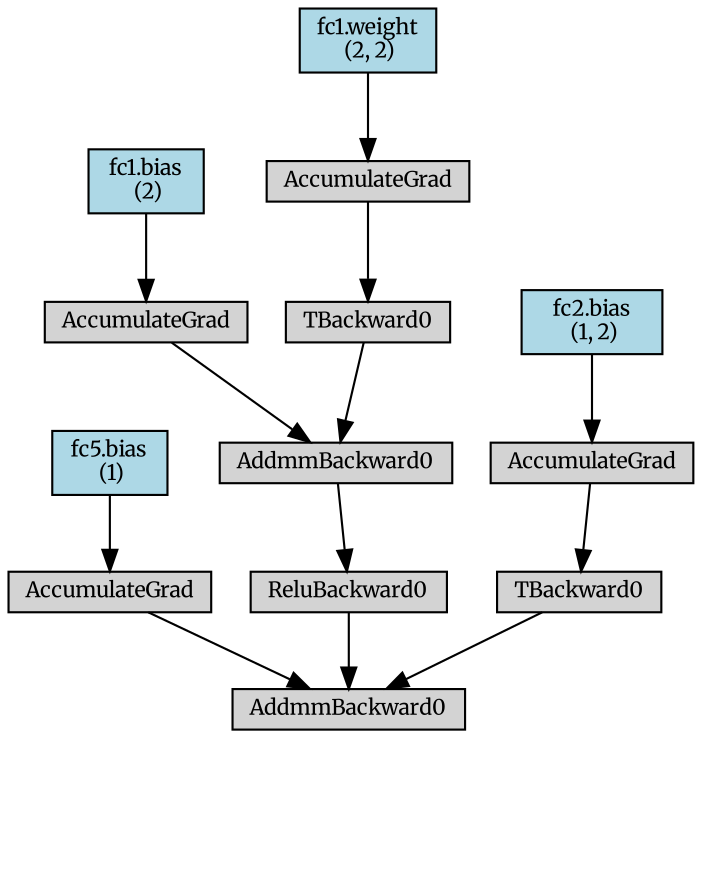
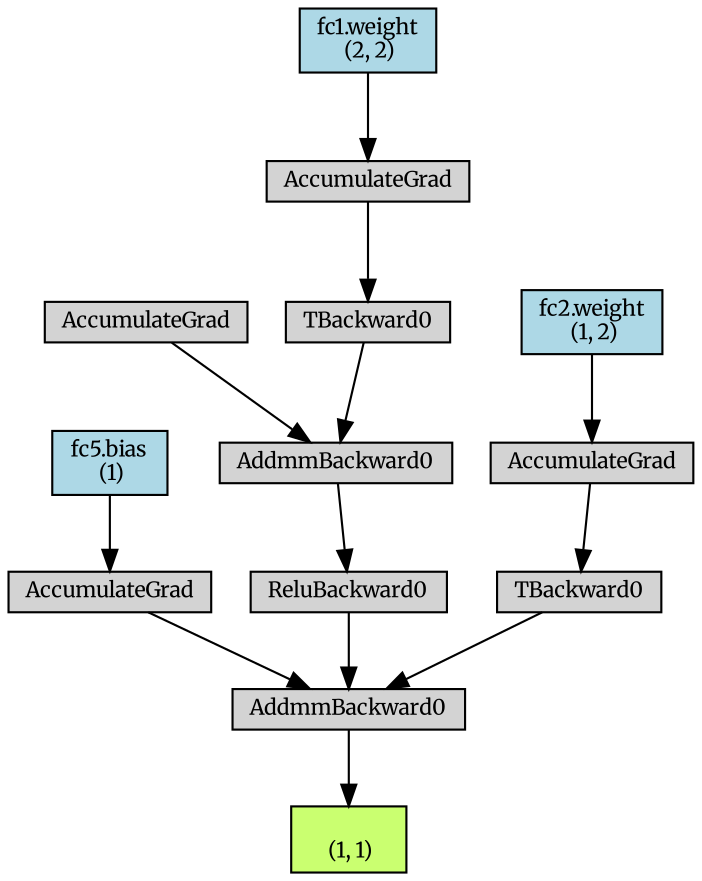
  digraph {
    fontname=Merriweather
    node [align=left fontname=Merriweather fontsize=10 ranksep=0.1 shape=box style=filled]
    edge [fontname=Merriweather]
+   n1 [fillcolor=darkolivegreen1 height=0.2 label="\n (1, 1)"]
    n2 [height=0.2 label=AddmmBackward0]
    n3 [height=0.2 label=AccumulateGrad]
    n4 [fillcolor=lightblue height=0.2 label="fc5.bias\n (1)"]
    n5 [height=0.2 label=ReluBackward0]
    n6 [height=0.2 label=AddmmBackward0]
    n7 [height=0.2 label=AccumulateGrad]
-   n8 [fillcolor=lightblue height=0.2 label="fc1.bias\n (2)"]
    n9 [height=0.2 label=TBackward0]
    n10 [height=0.2 label=AccumulateGrad]
    n11 [fillcolor=lightblue height=0.2 label="fc1.weight\n (2, 2)"]
    n12 [height=0.2 label=TBackward0]
    n13 [height=0.2 label=AccumulateGrad]
-   n14 [fillcolor=lightblue height=0.2 label="fc2.bias\n (1, 2)"]
+   n14 [fillcolor=lightblue height=0.2 label="fc2.weight\n (1, 2)"]
+   n2 -> n1
    n3 -> n2
    n4 -> n3
    n5 -> n2
    n6 -> n5
    n7 -> n6
-   n8 -> n7
    n9 -> n6
    n10 -> n9
    n11 -> n10
    n12 -> n2
    n13 -> n12
    n14 -> n13
  }
